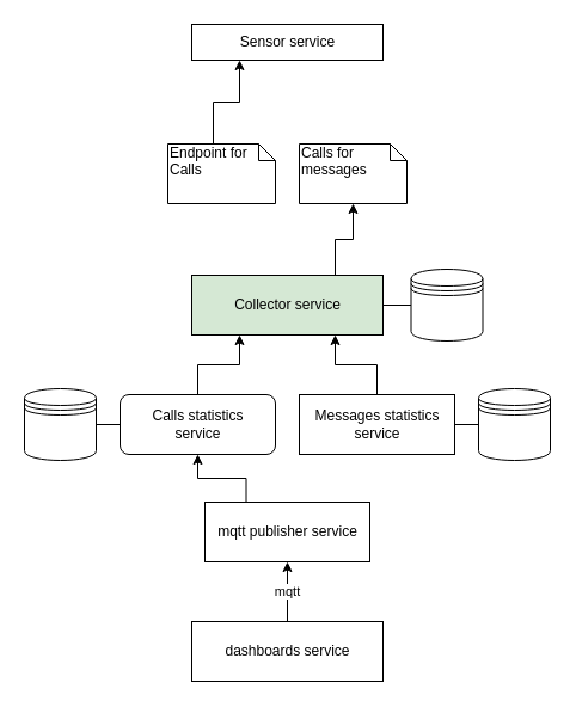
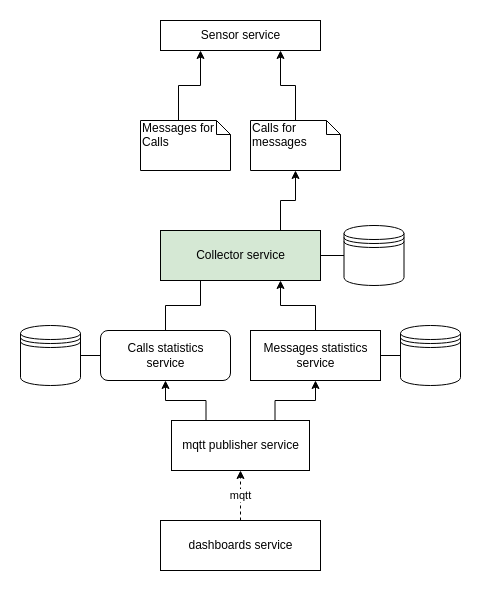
  <mxCell id="0" />
  <mxCell id="1" parent="0" />
  <mxCell id="2" style="edgeStyle=orthogonalEdgeStyle;rounded=0;orthogonalLoop=1;jettySize=auto;html=1;exitX=0;exitY=0;exitDx=38;exitDy=0;entryX=0.25;entryY=1;entryDx=0;entryDy=0;exitPerimeter=0;" edge="1" parent="1" source="5" target="4"><mxGeometry relative="1" as="geometry" /></mxCell>
+ <mxCell id="3" style="edgeStyle=orthogonalEdgeStyle;rounded=0;orthogonalLoop=1;jettySize=auto;html=1;exitX=0.5;exitY=0;exitDx=0;exitDy=0;entryX=0.75;entryY=1;entryDx=0;entryDy=0;exitPerimeter=0;" edge="1" parent="1" source="6" target="4"><mxGeometry relative="1" as="geometry" /></mxCell>
  <mxCell id="4" value="Sensor service" style="html=1;" vertex="1" parent="1"><mxGeometry x="160" y="20" width="160" height="30" as="geometry" /></mxCell>
- <mxCell id="5" value="Endpoint for Calls" style="shape=note;whiteSpace=wrap;html=1;size=14;verticalAlign=top;align=left;spacingTop=-6;" vertex="1" parent="1"><mxGeometry x="140" y="120" width="90" height="50" as="geometry" /></mxCell>
+ <mxCell id="5" value="Messages for Calls" style="shape=note;whiteSpace=wrap;html=1;size=14;verticalAlign=top;align=left;spacingTop=-6;" vertex="1" parent="1"><mxGeometry x="140" y="120" width="90" height="50" as="geometry" /></mxCell>
  <mxCell id="6" value="Calls for messages" style="shape=note;whiteSpace=wrap;html=1;size=14;verticalAlign=top;align=left;spacingTop=-6;" vertex="1" parent="1"><mxGeometry x="250" y="120" width="90" height="50" as="geometry" /></mxCell>
  <mxCell id="7" style="edgeStyle=orthogonalEdgeStyle;rounded=0;orthogonalLoop=1;jettySize=auto;html=1;exitX=0.75;exitY=0;exitDx=0;exitDy=0;entryX=0.5;entryY=1;entryDx=0;entryDy=0;entryPerimeter=0;" edge="1" parent="1" source="9" target="6"><mxGeometry relative="1" as="geometry" /></mxCell>
  <mxCell id="8" style="edgeStyle=orthogonalEdgeStyle;rounded=0;orthogonalLoop=1;jettySize=auto;html=1;entryX=0;entryY=0.5;entryDx=0;entryDy=0;endArrow=none;endFill=0;" edge="1" parent="1" source="9" target="19"><mxGeometry relative="1" as="geometry" /></mxCell>
  <mxCell id="9" value="Collector service" style="html=1;fillColor=#d5e8d4;" vertex="1" parent="1"><mxGeometry x="160" y="230" width="160" height="50" as="geometry" /></mxCell>
- <mxCell id="10" style="edgeStyle=orthogonalEdgeStyle;rounded=0;orthogonalLoop=1;jettySize=auto;html=1;exitX=0.5;exitY=0;exitDx=0;exitDy=0;entryX=0.25;entryY=1;entryDx=0;entryDy=0;" edge="1" parent="1" source="12" target="9"><mxGeometry relative="1" as="geometry" /></mxCell>
+ <mxCell id="10" style="edgeStyle=orthogonalEdgeStyle;rounded=0;orthogonalLoop=1;jettySize=auto;html=1;exitX=0.5;exitY=0;exitDx=0;exitDy=0;entryX=0.25;entryY=1;entryDx=0;entryDy=0;endArrow=none;" edge="1" parent="1" source="12" target="9"><mxGeometry relative="1" as="geometry" /></mxCell>
  <mxCell id="11" style="edgeStyle=orthogonalEdgeStyle;rounded=0;orthogonalLoop=1;jettySize=auto;html=1;exitX=0;exitY=0.5;exitDx=0;exitDy=0;entryX=1;entryY=0.5;entryDx=0;entryDy=0;endArrow=none;endFill=0;" edge="1" parent="1" source="12" target="23"><mxGeometry relative="1" as="geometry" /></mxCell>
  <mxCell id="12" value="Calls statistics &lt;br&gt;service" style="html=1;rounded=1;" vertex="1" parent="1"><mxGeometry x="100" y="330" width="130" height="50" as="geometry" /></mxCell>
  <mxCell id="13" style="edgeStyle=orthogonalEdgeStyle;rounded=0;orthogonalLoop=1;jettySize=auto;html=1;exitX=0.5;exitY=0;exitDx=0;exitDy=0;entryX=0.75;entryY=1;entryDx=0;entryDy=0;" edge="1" parent="1" source="15" target="9"><mxGeometry relative="1" as="geometry" /></mxCell>
  <mxCell id="14" style="edgeStyle=orthogonalEdgeStyle;rounded=0;orthogonalLoop=1;jettySize=auto;html=1;exitX=1;exitY=0.5;exitDx=0;exitDy=0;entryX=0;entryY=0.5;entryDx=0;entryDy=0;endArrow=none;endFill=0;" edge="1" parent="1" source="15" target="22"><mxGeometry relative="1" as="geometry" /></mxCell>
  <mxCell id="15" value="Messages statistics&lt;br&gt;service" style="html=1;" vertex="1" parent="1"><mxGeometry x="250" y="330" width="130" height="50" as="geometry" /></mxCell>
  <mxCell id="16" style="edgeStyle=orthogonalEdgeStyle;rounded=0;orthogonalLoop=1;jettySize=auto;html=1;exitX=0.25;exitY=0;exitDx=0;exitDy=0;entryX=0.5;entryY=1;entryDx=0;entryDy=0;endArrow=classic;endFill=1;" edge="1" parent="1" source="18" target="12"><mxGeometry relative="1" as="geometry" /></mxCell>
+ <mxCell id="17" style="edgeStyle=orthogonalEdgeStyle;rounded=0;orthogonalLoop=1;jettySize=auto;html=1;exitX=0.75;exitY=0;exitDx=0;exitDy=0;entryX=0.5;entryY=1;entryDx=0;entryDy=0;endArrow=classic;endFill=1;" edge="1" parent="1" source="18" target="15"><mxGeometry relative="1" as="geometry" /></mxCell>
  <mxCell id="18" value="mqtt publisher service" style="html=1;" vertex="1" parent="1"><mxGeometry x="171" y="420" width="138" height="50" as="geometry" /></mxCell>
  <mxCell id="19" value="" style="shape=datastore;whiteSpace=wrap;html=1;" vertex="1" parent="1"><mxGeometry x="343.5" y="225" width="60" height="60" as="geometry" /></mxCell>
- <mxCell id="20" value="mqtt" style="edgeStyle=orthogonalEdgeStyle;rounded=0;orthogonalLoop=1;jettySize=auto;html=1;endArrow=classic;endFill=1;" edge="1" parent="1" source="21" target="18"><mxGeometry relative="1" as="geometry" /></mxCell>
+ <mxCell id="20" value="mqtt" style="edgeStyle=orthogonalEdgeStyle;rounded=0;orthogonalLoop=1;jettySize=auto;html=1;endArrow=classic;endFill=1;dashed=1;" edge="1" parent="1" source="21" target="18"><mxGeometry relative="1" as="geometry" /></mxCell>
  <mxCell id="21" value="dashboards service" style="html=1;" vertex="1" parent="1"><mxGeometry x="160" y="520" width="160" height="50" as="geometry" /></mxCell>
  <mxCell id="22" value="" style="shape=datastore;whiteSpace=wrap;html=1;" vertex="1" parent="1"><mxGeometry x="400" y="325" width="60" height="60" as="geometry" /></mxCell>
  <mxCell id="23" value="" style="shape=datastore;whiteSpace=wrap;html=1;" vertex="1" parent="1"><mxGeometry x="20" y="325" width="60" height="60" as="geometry" /></mxCell>
